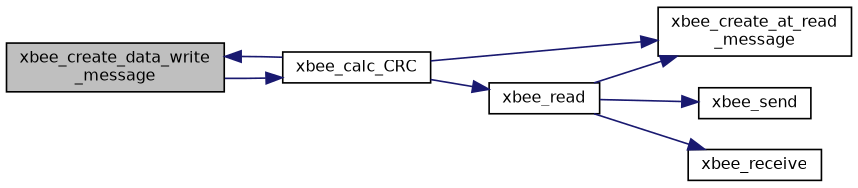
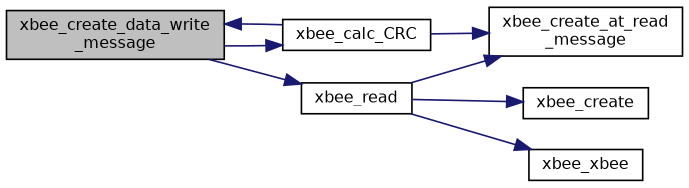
  digraph {
    rankdir=LR
    node [color=black fillcolor=white fontname=Helvetica fontsize=10 shape=record style=filled]
    edge [color=midnightblue fontname=Helvetica fontsize=10 labelfontname=Helvetica labelfontsize=10 style=solid]
    n1 [fillcolor=grey75 fontcolor=black height=0.2 label="xbee_create_data_write\l_message" width=0.4]
    n2 [height=0.2 label=xbee_calc_CRC width=0.4]
    n3 [height=0.2 label=xbee_read width=0.4]
    n4 [height=0.2 label="xbee_create_at_read\l_message" width=0.4]
-   n5 [height=0.2 label=xbee_send width=0.4]
-   n6 [height=0.2 label=xbee_receive width=0.4]
+   n5 [height=0.2 label=xbee_create width=0.4]
+   n6 [height=0.2 label=xbee_xbee width=0.4]
    n1 -> n2
    n2 -> n1
-   n2 -> n3
+   n1 -> n3
    n2 -> n4
    n3 -> n4
    n3 -> n5
    n3 -> n6
  }
